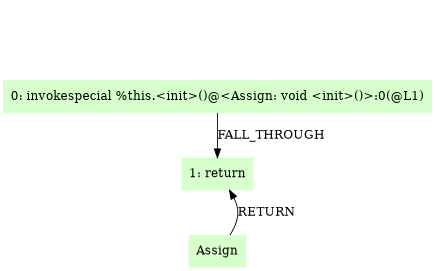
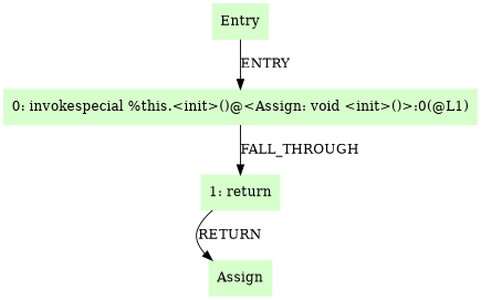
  digraph {
    node [color=".3 .2 1.0" shape=box style=filled]
+   Entry
    "0: invokespecial %this.<init>()@<Assign: void <init>()>:0(@L1)"
    "1: return"
    n4 [label=Assign]
+   Entry -> "0: invokespecial %this.<init>()@<Assign: void <init>()>:0(@L1)" [label=ENTRY]
    "0: invokespecial %this.<init>()@<Assign: void <init>()>:0(@L1)" -> "1: return" [label=FALL_THROUGH]
-   n4 -> "1: return" [label=RETURN]
+   "1: return" -> n4 [label=RETURN]
  }
